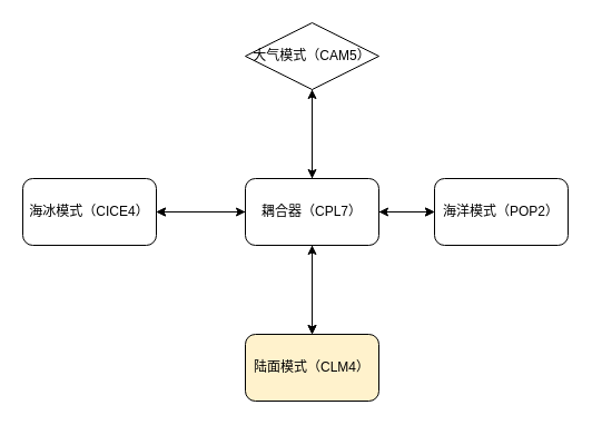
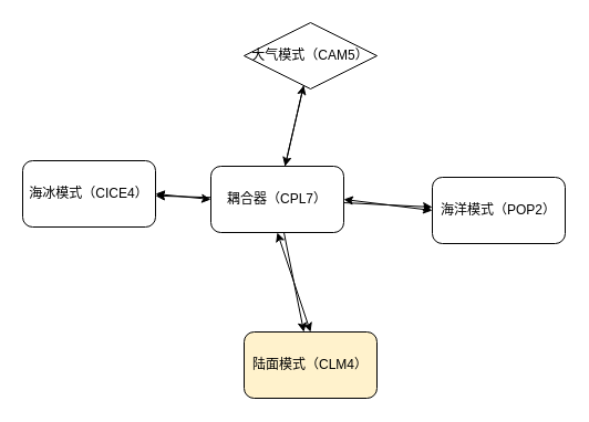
  <mxCell id="0" />
  <mxCell id="1" parent="0" />
  <mxCell id="2" value="" style="edgeStyle=none;rounded=0;comic=0;orthogonalLoop=1;jettySize=auto;html=1;" edge="1" parent="1" source="6" target="11"><mxGeometry relative="1" as="geometry" /></mxCell>
  <mxCell id="3" value="" style="edgeStyle=none;rounded=0;comic=0;orthogonalLoop=1;jettySize=auto;html=1;" edge="1" parent="1" source="6" target="9"><mxGeometry relative="1" as="geometry" /></mxCell>
  <mxCell id="4" value="" style="edgeStyle=none;rounded=0;comic=0;orthogonalLoop=1;jettySize=auto;html=1;" edge="1" parent="1" source="6" target="8"><mxGeometry relative="1" as="geometry" /></mxCell>
  <mxCell id="5" value="" style="edgeStyle=none;rounded=0;comic=0;orthogonalLoop=1;jettySize=auto;html=1;" edge="1" parent="1" source="6" target="7"><mxGeometry relative="1" as="geometry" /></mxCell>
- <mxCell id="6" value="耦合器（CPL7）" style="rounded=1;whiteSpace=wrap;html=1;" vertex="1" parent="1"><mxGeometry x="220" y="160" width="120" height="60" as="geometry" /></mxCell>
- <mxCell id="7" value="海冰模式（CICE4）" style="rounded=1;whiteSpace=wrap;html=1;" vertex="1" parent="1"><mxGeometry x="20" y="160" width="120" height="60" as="geometry" /></mxCell>
+ <mxCell id="6" value="耦合器（CPL7）" style="rounded=1;whiteSpace=wrap;html=1;" vertex="1" parent="1"><mxGeometry x="190" y="150" width="120" height="60" as="geometry" /></mxCell>
+ <mxCell id="7" value="海冰模式（CICE4）" style="rounded=1;whiteSpace=wrap;html=1;" vertex="1" parent="1"><mxGeometry x="20" y="145" width="120" height="60" as="geometry" /></mxCell>
  <mxCell id="8" value="陆面模式（CLM4）" style="rounded=1;whiteSpace=wrap;html=1;fillColor=#fff2cc;" vertex="1" parent="1"><mxGeometry x="220" y="300" width="120" height="60" as="geometry" /></mxCell>
  <mxCell id="9" value="海洋模式（POP2）" style="rounded=1;whiteSpace=wrap;html=1;" vertex="1" parent="1"><mxGeometry x="390" y="160" width="120" height="60" as="geometry" /></mxCell>
  <mxCell id="10" value="" style="edgeStyle=none;rounded=0;comic=0;orthogonalLoop=1;jettySize=auto;html=1;" edge="1" parent="1" source="11" target="6"><mxGeometry relative="1" as="geometry" /></mxCell>
  <mxCell id="11" value="大气模式（CAM5）" style="rhombus;whiteSpace=wrap;html=1;" vertex="1" parent="1"><mxGeometry x="220" y="20" width="120" height="60" as="geometry" /></mxCell>
  <mxCell id="12" value="" style="endArrow=classic;startArrow=classic;html=1;entryX=0.5;entryY=1;entryDx=0;entryDy=0;" edge="1" parent="1" target="6"><mxGeometry width="50" height="50" relative="1" as="geometry"><mxPoint x="280" y="300" as="sourcePoint" /><mxPoint x="293" y="220" as="targetPoint" /></mxGeometry></mxCell>
  <mxCell id="13" value="" style="endArrow=classic;startArrow=classic;html=1;entryX=0;entryY=0.5;entryDx=0;entryDy=0;exitX=1;exitY=0.5;exitDx=0;exitDy=0;" edge="1" parent="1" source="7" target="6"><mxGeometry width="50" height="50" relative="1" as="geometry"><mxPoint x="170" y="215" as="sourcePoint" /><mxPoint x="220" y="165" as="targetPoint" /></mxGeometry></mxCell>
  <mxCell id="14" value="" style="endArrow=classic;startArrow=classic;html=1;entryX=0;entryY=0.5;entryDx=0;entryDy=0;exitX=1;exitY=0.5;exitDx=0;exitDy=0;" edge="1" parent="1" source="6" target="9"><mxGeometry width="50" height="50" relative="1" as="geometry"><mxPoint x="360" y="245" as="sourcePoint" /><mxPoint x="410" y="195" as="targetPoint" /></mxGeometry></mxCell>
